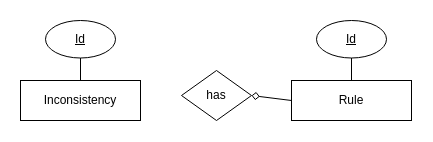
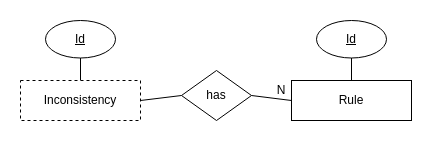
  <mxCell id="0" />
  <mxCell id="1" parent="0" />
  <mxCell id="2" style="rounded=0;orthogonalLoop=1;jettySize=auto;html=1;exitX=0.5;exitY=0;exitDx=0;exitDy=0;endArrow=none;endFill=0;entryX=0.5;entryY=1;entryDx=0;entryDy=0;" edge="1" parent="1" source="3" target="11"><mxGeometry relative="1" as="geometry"><mxPoint x="80" y="60" as="targetPoint" /></mxGeometry></mxCell>
- <mxCell id="3" value="Inconsistency" style="rounded=0;whiteSpace=wrap;html=1;" vertex="1" parent="1"><mxGeometry x="20" y="80" width="120" height="40" as="geometry" /></mxCell>
- <mxCell id="4" style="rounded=0;orthogonalLoop=1;jettySize=auto;html=1;exitX=0;exitY=0.5;exitDx=0;exitDy=0;entryX=1;entryY=0.5;entryDx=0;entryDy=0;endArrow=diamond;endFill=0;" edge="1" parent="1" source="8" target="6"><mxGeometry relative="1" as="geometry"><mxPoint x="341" y="130" as="sourcePoint" /></mxGeometry></mxCell>
+ <mxCell id="3" value="Inconsistency" style="rounded=0;whiteSpace=wrap;html=1;dashed=1;" vertex="1" parent="1"><mxGeometry x="20" y="80" width="120" height="40" as="geometry" /></mxCell>
+ <mxCell id="4" style="rounded=0;orthogonalLoop=1;jettySize=auto;html=1;exitX=0;exitY=0.5;exitDx=0;exitDy=0;entryX=1;entryY=0.5;entryDx=0;entryDy=0;endArrow=none;endFill=0;" edge="1" parent="1" source="8" target="6"><mxGeometry relative="1" as="geometry"><mxPoint x="341" y="130" as="sourcePoint" /></mxGeometry></mxCell>
+ <mxCell id="5" style="rounded=0;orthogonalLoop=1;jettySize=auto;html=1;exitX=0;exitY=0.5;exitDx=0;exitDy=0;entryX=1;entryY=0.5;entryDx=0;entryDy=0;endArrow=none;endFill=0;" edge="1" parent="1" source="6" target="3"><mxGeometry relative="1" as="geometry" /></mxCell>
  <mxCell id="6" value="has" style="rhombus;whiteSpace=wrap;html=1;" vertex="1" parent="1"><mxGeometry x="181" y="70" width="70" height="50" as="geometry" /></mxCell>
  <mxCell id="7" value="" style="rounded=0;orthogonalLoop=1;jettySize=auto;html=1;endArrow=none;endFill=0;" edge="1" parent="1" source="8" target="10"><mxGeometry relative="1" as="geometry" /></mxCell>
  <mxCell id="8" value="Rule" style="rounded=0;whiteSpace=wrap;html=1;" vertex="1" parent="1"><mxGeometry x="291" y="80" width="120" height="40" as="geometry" /></mxCell>
+ <mxCell id="9" value="N" style="text;html=1;align=center;verticalAlign=middle;whiteSpace=wrap;rounded=0;" vertex="1" parent="1"><mxGeometry x="271" y="80" width="20" height="20" as="geometry" /></mxCell>
  <mxCell id="10" value="&lt;u&gt;Id&lt;/u&gt;" style="ellipse;whiteSpace=wrap;html=1;" vertex="1" parent="1"><mxGeometry x="316" y="20" width="70" height="37.5" as="geometry" /></mxCell>
  <mxCell id="11" value="&lt;u&gt;Id&lt;/u&gt;" style="ellipse;whiteSpace=wrap;html=1;" vertex="1" parent="1"><mxGeometry x="45" y="20" width="70" height="37.5" as="geometry" /></mxCell>
